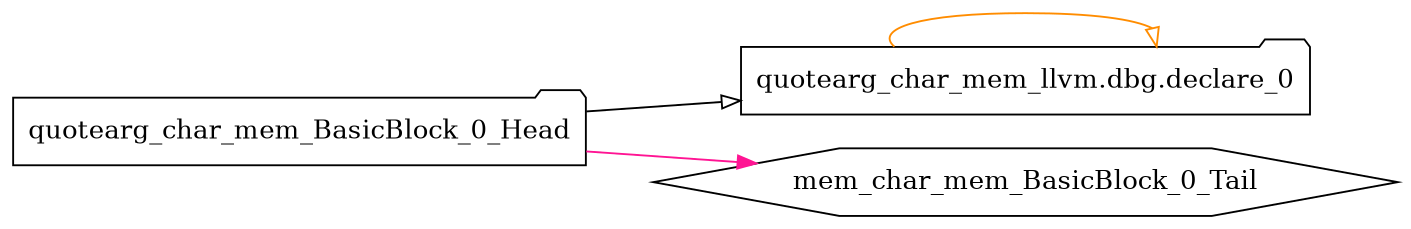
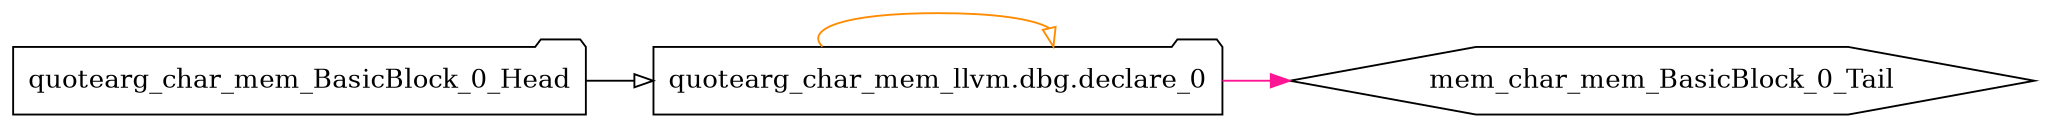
  digraph {
    rankdir=LR
    node [shape=folder]
    edge [arrowhead=onormal]
    "quotearg_char_mem_llvm.dbg.declare_0"
    n2 [label=mem_char_mem_BasicBlock_0_Tail shape=hexagon]
    quotearg_char_mem_BasicBlock_0_Head
    "quotearg_char_mem_llvm.dbg.declare_0" -> "quotearg_char_mem_llvm.dbg.declare_0" [color=darkorange]
-   quotearg_char_mem_BasicBlock_0_Head -> n2 [arrowhead=normal color=deeppink]
+   "quotearg_char_mem_llvm.dbg.declare_0" -> n2 [arrowhead=normal color=deeppink]
    quotearg_char_mem_BasicBlock_0_Head -> "quotearg_char_mem_llvm.dbg.declare_0" [color=black]
  }
